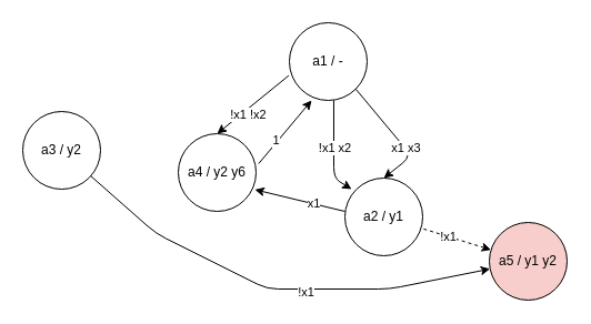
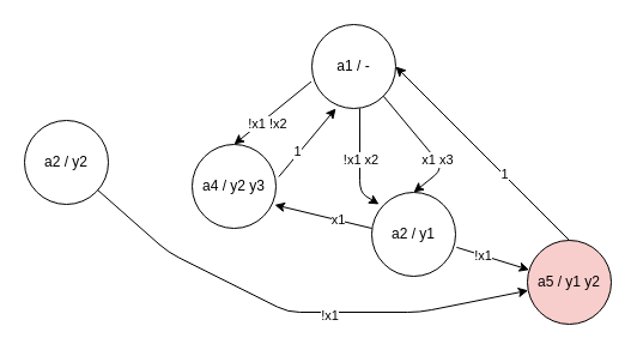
  <mxCell id="0" />
  <mxCell id="1" parent="0" />
  <mxCell id="2" value="a1 / -" style="ellipse;whiteSpace=wrap;html=1;" vertex="1" parent="1"><mxGeometry x="260" y="20" width="70" height="70" as="geometry" /></mxCell>
  <mxCell id="3" value="a2 / y1" style="ellipse;whiteSpace=wrap;html=1;" vertex="1" parent="1"><mxGeometry x="310" y="160" width="70" height="70" as="geometry" /></mxCell>
  <mxCell id="4" value="" style="endArrow=classic;html=1;exitX=-0.008;exitY=0.68;exitDx=0;exitDy=0;entryX=0.5;entryY=0;entryDx=0;entryDy=0;exitPerimeter=0;" edge="1" parent="1" source="2" target="6"><mxGeometry width="50" height="50" relative="1" as="geometry"><mxPoint x="220" y="220" as="sourcePoint" /><mxPoint x="180" y="140" as="targetPoint" /></mxGeometry></mxCell>
  <mxCell id="5" value="!x1 !x2" style="edgeLabel;html=1;align=center;verticalAlign=middle;resizable=0;points=[];" vertex="1" connectable="0" parent="4"><mxGeometry x="0.235" y="4" relative="1" as="geometry"><mxPoint as="offset" /></mxGeometry></mxCell>
- <mxCell id="6" value="a4 / y2 y6" style="ellipse;whiteSpace=wrap;html=1;" vertex="1" parent="1"><mxGeometry x="160" y="120" width="70" height="70" as="geometry" /></mxCell>
+ <mxCell id="6" value="a4 / y2 y3" style="ellipse;whiteSpace=wrap;html=1;" vertex="1" parent="1"><mxGeometry x="160" y="120" width="70" height="70" as="geometry" /></mxCell>
  <mxCell id="7" value="" style="endArrow=classic;html=1;exitX=1;exitY=1;exitDx=0;exitDy=0;entryX=0.5;entryY=0;entryDx=0;entryDy=0;" edge="1" parent="1" source="2" target="3"><mxGeometry width="50" height="50" relative="1" as="geometry"><mxPoint x="360" y="150" as="sourcePoint" /><mxPoint x="408.42" y="169.3" as="targetPoint" /><Array as="points"><mxPoint x="370" y="140" /></Array></mxGeometry></mxCell>
  <mxCell id="8" value="x1 x3" style="edgeLabel;html=1;align=center;verticalAlign=middle;resizable=0;points=[];" vertex="1" connectable="0" parent="7"><mxGeometry x="-0.364" y="1" relative="1" as="geometry"><mxPoint x="21.21" y="27" as="offset" /></mxGeometry></mxCell>
- <mxCell id="9" value="a3 / y2" style="ellipse;whiteSpace=wrap;html=1;" vertex="1" parent="1"><mxGeometry x="20" y="100" width="70" height="70" as="geometry" /></mxCell>
+ <mxCell id="9" value="a2 / y2" style="ellipse;whiteSpace=wrap;html=1;" vertex="1" parent="1"><mxGeometry x="20" y="100" width="70" height="70" as="geometry" /></mxCell>
  <mxCell id="10" value="" style="endArrow=classic;html=1;exitX=1.033;exitY=0.386;exitDx=0;exitDy=0;entryX=0.286;entryY=1;entryDx=0;entryDy=0;entryPerimeter=0;exitPerimeter=0;" edge="1" parent="1" source="6" target="2"><mxGeometry width="50" height="50" relative="1" as="geometry"><mxPoint x="180" y="310" as="sourcePoint" /><mxPoint x="230.95" y="279.572" as="targetPoint" /></mxGeometry></mxCell>
  <mxCell id="11" value="1" style="edgeLabel;html=1;align=center;verticalAlign=middle;resizable=0;points=[];" vertex="1" connectable="0" parent="10"><mxGeometry x="-0.306" y="2" relative="1" as="geometry"><mxPoint as="offset" /></mxGeometry></mxCell>
  <mxCell id="12" value="" style="endArrow=classic;html=1;exitX=0;exitY=0.429;exitDx=0;exitDy=0;exitPerimeter=0;entryX=0.984;entryY=0.72;entryDx=0;entryDy=0;entryPerimeter=0;" edge="1" parent="1" source="3" target="6"><mxGeometry width="50" height="50" relative="1" as="geometry"><mxPoint x="200" y="290" as="sourcePoint" /><mxPoint x="250" y="240" as="targetPoint" /></mxGeometry></mxCell>
  <mxCell id="13" value="x1" style="edgeLabel;html=1;align=center;verticalAlign=middle;resizable=0;points=[];" vertex="1" connectable="0" parent="12"><mxGeometry x="-0.278" y="-1" relative="1" as="geometry"><mxPoint as="offset" /></mxGeometry></mxCell>
  <mxCell id="14" value="a5 / y1 y2" style="ellipse;whiteSpace=wrap;html=1;fillColor=#f8cecc;" vertex="1" parent="1"><mxGeometry x="440" y="200" width="70" height="70" as="geometry" /></mxCell>
- <mxCell id="15" value="" style="endArrow=classic;html=1;exitX=1.012;exitY=0.655;exitDx=0;exitDy=0;exitPerimeter=0;dashed=1;" edge="1" parent="1" source="3" target="14"><mxGeometry width="50" height="50" relative="1" as="geometry"><mxPoint x="390" y="280" as="sourcePoint" /><mxPoint x="440" y="230" as="targetPoint" /></mxGeometry></mxCell>
+ <mxCell id="15" value="" style="endArrow=classic;html=1;exitX=1.012;exitY=0.655;exitDx=0;exitDy=0;exitPerimeter=0;" edge="1" parent="1" source="3" target="14"><mxGeometry width="50" height="50" relative="1" as="geometry"><mxPoint x="390" y="280" as="sourcePoint" /><mxPoint x="440" y="230" as="targetPoint" /></mxGeometry></mxCell>
  <mxCell id="16" value="!x1" style="edgeLabel;html=1;align=center;verticalAlign=middle;resizable=0;points=[];" vertex="1" connectable="0" parent="15"><mxGeometry x="-0.287" relative="1" as="geometry"><mxPoint as="offset" /></mxGeometry></mxCell>
+ <mxCell id="17" value="" style="endArrow=classic;html=1;exitX=0.5;exitY=0;exitDx=0;exitDy=0;entryX=1;entryY=0.5;entryDx=0;entryDy=0;" edge="1" parent="1" source="14" target="2"><mxGeometry width="50" height="50" relative="1" as="geometry"><mxPoint x="460" y="120" as="sourcePoint" /><mxPoint x="510" y="70" as="targetPoint" /><Array as="points" /></mxGeometry></mxCell>
+ <mxCell id="18" value="1" style="edgeLabel;html=1;align=center;verticalAlign=middle;resizable=0;points=[];" vertex="1" connectable="0" parent="17"><mxGeometry x="-0.243" y="-1" relative="1" as="geometry"><mxPoint as="offset" /></mxGeometry></mxCell>
  <mxCell id="19" value="" style="endArrow=classic;html=1;exitX=0.571;exitY=1;exitDx=0;exitDy=0;exitPerimeter=0;entryX=0.086;entryY=0.143;entryDx=0;entryDy=0;entryPerimeter=0;" edge="1" parent="1" source="2" target="3"><mxGeometry width="50" height="50" relative="1" as="geometry"><mxPoint x="270" y="210" as="sourcePoint" /><mxPoint x="320" y="160" as="targetPoint" /><Array as="points"><mxPoint x="300" y="160" /></Array></mxGeometry></mxCell>
  <mxCell id="20" value="!x1 x2" style="edgeLabel;html=1;align=center;verticalAlign=middle;resizable=0;points=[];" vertex="1" connectable="0" parent="19"><mxGeometry x="-0.603" y="1" relative="1" as="geometry"><mxPoint y="24.48" as="offset" /></mxGeometry></mxCell>
  <mxCell id="21" value="" style="endArrow=classic;html=1;" edge="1" parent="1" source="9" target="14"><mxGeometry width="50" height="50" relative="1" as="geometry"><mxPoint x="130" y="270" as="sourcePoint" /><mxPoint x="220" y="290" as="targetPoint" /><Array as="points"><mxPoint x="140" y="210" /><mxPoint x="240" y="260" /><mxPoint x="350" y="260" /></Array></mxGeometry></mxCell>
  <mxCell id="22" value="!x1" style="edgeLabel;html=1;align=center;verticalAlign=middle;resizable=0;points=[];" vertex="1" connectable="0" parent="21"><mxGeometry x="0.147" y="-2" relative="1" as="geometry"><mxPoint as="offset" /></mxGeometry></mxCell>
